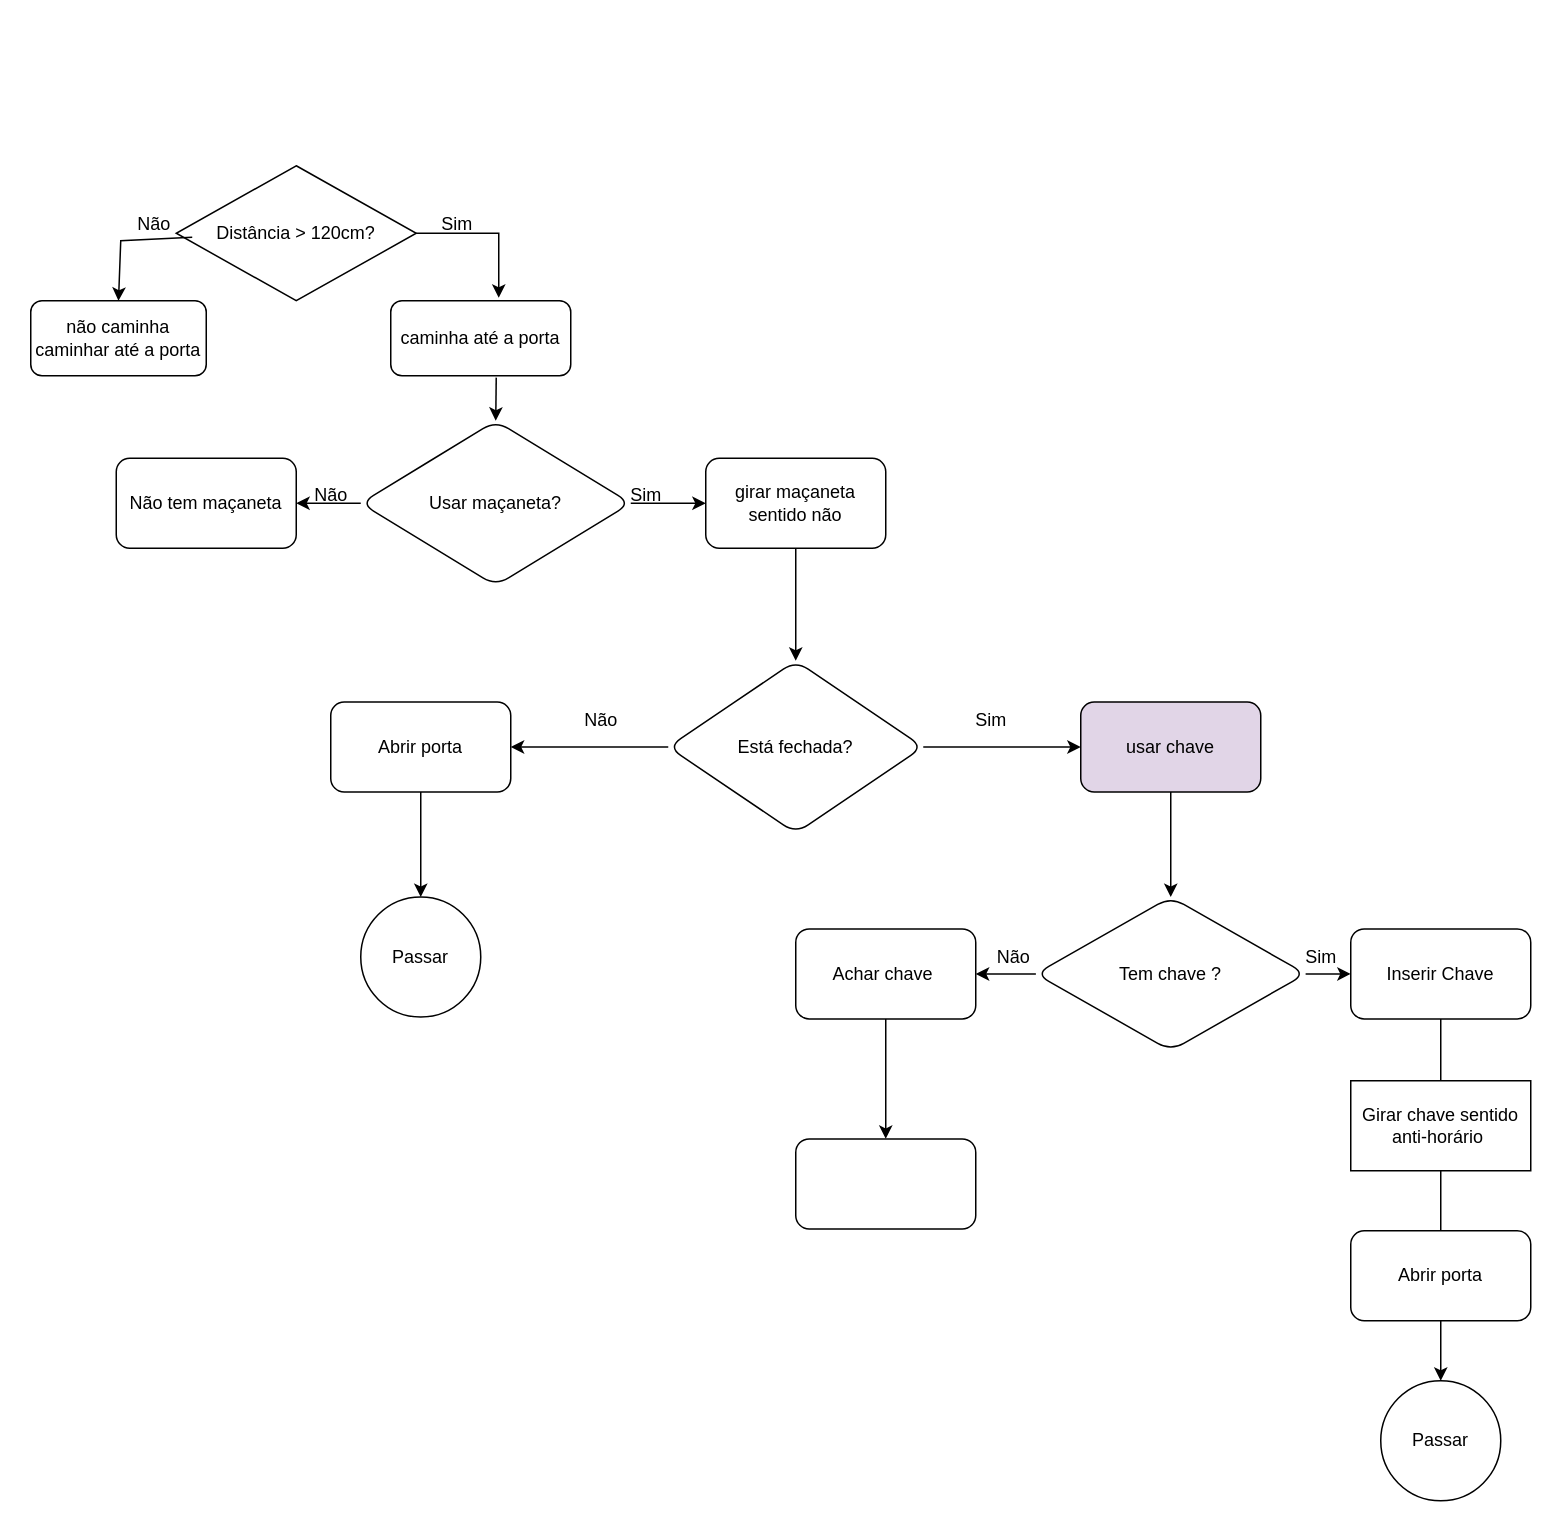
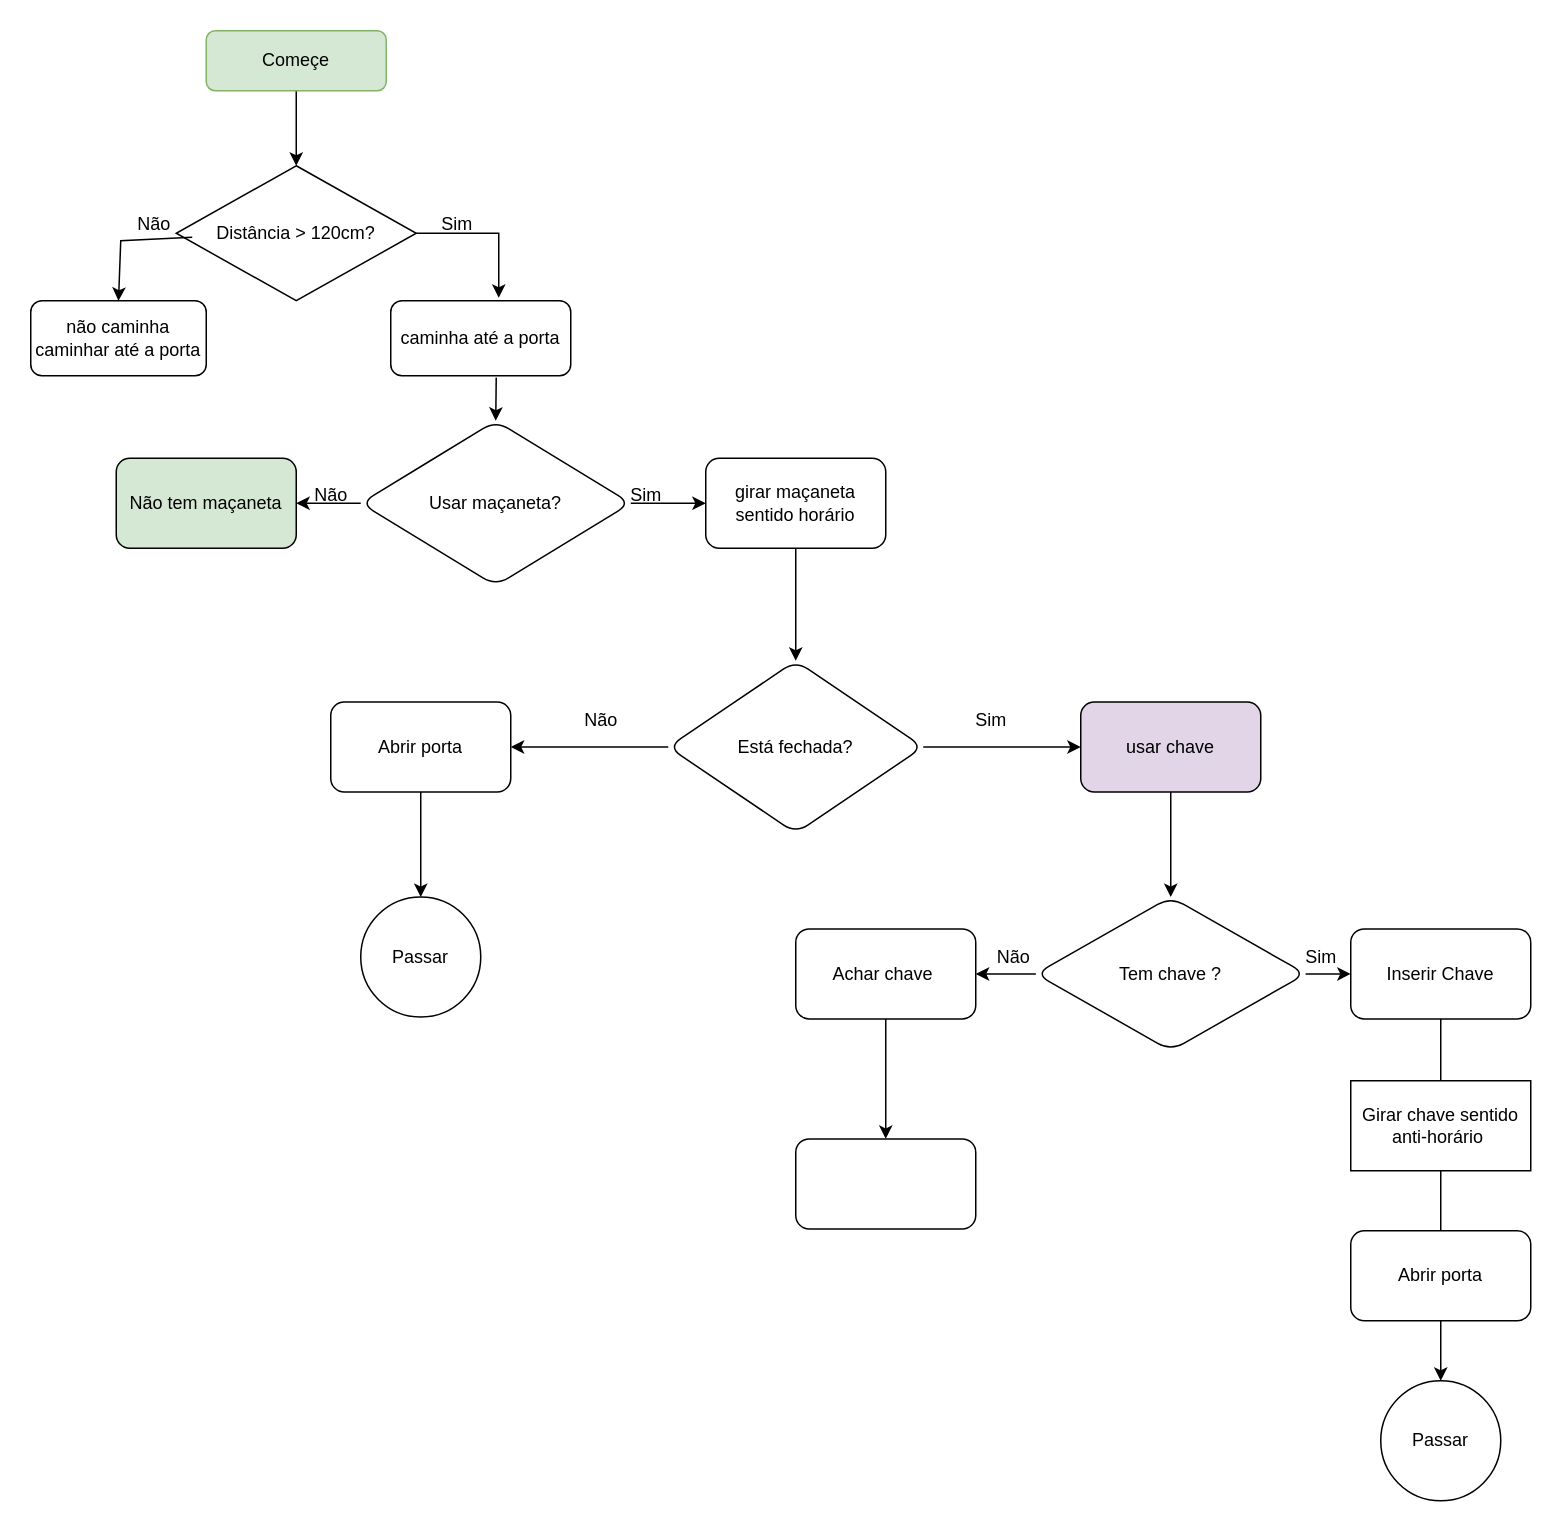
  <mxCell id="0" />
  <mxCell id="1" parent="0" />
  <mxCell id="2" style="edgeStyle=orthogonalEdgeStyle;rounded=0;orthogonalLoop=1;jettySize=auto;html=1;entryX=0.6;entryY=-0.04;entryDx=0;entryDy=0;entryPerimeter=0;" parent="1" source="3" target="7" edge="1"><mxGeometry relative="1" as="geometry"><Array as="points"><mxPoint x="332" y="155" /></Array><mxPoint x="332" y="190" as="targetPoint" /></mxGeometry></mxCell>
  <mxCell id="3" value="Distância &amp;gt; 120cm?" style="rhombus;whiteSpace=wrap;html=1;" parent="1" vertex="1"><mxGeometry x="117" y="110" width="160" height="90" as="geometry" /></mxCell>
+ <mxCell id="4" style="edgeStyle=orthogonalEdgeStyle;rounded=0;orthogonalLoop=1;jettySize=auto;html=1;" parent="1" source="5" target="3" edge="1"><mxGeometry relative="1" as="geometry" /></mxCell>
+ <mxCell id="5" value="Começe" style="rounded=1;whiteSpace=wrap;html=1;fillColor=#d5e8d4;strokeColor=#82b366;" parent="1" vertex="1"><mxGeometry x="137" y="20" width="120" height="40" as="geometry" /></mxCell>
  <mxCell id="6" value="não caminha caminhar até a porta" style="rounded=1;whiteSpace=wrap;html=1;" parent="1" vertex="1"><mxGeometry x="20" y="200" width="117" height="50" as="geometry" /></mxCell>
  <mxCell id="7" value="caminha até a porta" style="rounded=1;whiteSpace=wrap;html=1;" parent="1" vertex="1"><mxGeometry x="260" y="200" width="120" height="50" as="geometry" /></mxCell>
  <mxCell id="8" value="Não" style="text;html=1;align=center;verticalAlign=middle;resizable=0;points=[];autosize=1;" parent="1" vertex="1"><mxGeometry x="77" y="134" width="50" height="30" as="geometry" /></mxCell>
  <mxCell id="9" value="Sim" style="text;html=1;align=center;verticalAlign=middle;resizable=0;points=[];autosize=1;" parent="1" vertex="1"><mxGeometry x="284" y="134" width="40" height="30" as="geometry" /></mxCell>
  <mxCell id="10" value="" style="edgeStyle=orthogonalEdgeStyle;rounded=0;orthogonalLoop=1;jettySize=auto;html=1;" parent="1" source="12" target="14" edge="1"><mxGeometry relative="1" as="geometry" /></mxCell>
  <mxCell id="11" value="" style="edgeStyle=orthogonalEdgeStyle;rounded=0;orthogonalLoop=1;jettySize=auto;html=1;" parent="1" source="12" target="17" edge="1"><mxGeometry relative="1" as="geometry" /></mxCell>
  <mxCell id="12" value="Usar maçaneta?" style="rhombus;whiteSpace=wrap;html=1;rounded=1;" parent="1" vertex="1"><mxGeometry x="240" y="280" width="180" height="110" as="geometry" /></mxCell>
  <mxCell id="13" value="" style="endArrow=classic;html=1;rounded=0;entryX=0.5;entryY=0;entryDx=0;entryDy=0;exitX=0.586;exitY=1.025;exitDx=0;exitDy=0;exitPerimeter=0;" parent="1" source="7" target="12" edge="1"><mxGeometry width="50" height="50" relative="1" as="geometry"><mxPoint x="390" y="260" as="sourcePoint" /><mxPoint x="440" y="210" as="targetPoint" /></mxGeometry></mxCell>
- <mxCell id="14" value="Não tem maçaneta" style="whiteSpace=wrap;html=1;rounded=1;" parent="1" vertex="1"><mxGeometry x="77" y="305" width="120" height="60" as="geometry" /></mxCell>
+ <mxCell id="14" value="Não tem maçaneta" style="whiteSpace=wrap;html=1;rounded=1;fillColor=#d5e8d4;" parent="1" vertex="1"><mxGeometry x="77" y="305" width="120" height="60" as="geometry" /></mxCell>
  <mxCell id="15" value="Não" style="text;html=1;align=center;verticalAlign=middle;resizable=0;points=[];autosize=1;strokeColor=none;fillColor=none;" parent="1" vertex="1"><mxGeometry x="195" y="315" width="50" height="30" as="geometry" /></mxCell>
  <mxCell id="16" value="" style="edgeStyle=orthogonalEdgeStyle;rounded=0;orthogonalLoop=1;jettySize=auto;html=1;" parent="1" source="17" target="21" edge="1"><mxGeometry relative="1" as="geometry" /></mxCell>
- <mxCell id="17" value="girar maçaneta sentido não" style="whiteSpace=wrap;html=1;rounded=1;" parent="1" vertex="1"><mxGeometry x="470" y="305" width="120" height="60" as="geometry" /></mxCell>
+ <mxCell id="17" value="girar maçaneta sentido horário" style="whiteSpace=wrap;html=1;rounded=1;" parent="1" vertex="1"><mxGeometry x="470" y="305" width="120" height="60" as="geometry" /></mxCell>
  <mxCell id="18" value="Sim" style="text;html=1;align=center;verticalAlign=middle;resizable=0;points=[];autosize=1;strokeColor=none;fillColor=none;" parent="1" vertex="1"><mxGeometry x="410" y="315" width="40" height="30" as="geometry" /></mxCell>
  <mxCell id="19" value="" style="edgeStyle=orthogonalEdgeStyle;rounded=0;orthogonalLoop=1;jettySize=auto;html=1;" parent="1" source="21" target="23" edge="1"><mxGeometry relative="1" as="geometry" /></mxCell>
  <mxCell id="20" value="" style="edgeStyle=orthogonalEdgeStyle;rounded=0;orthogonalLoop=1;jettySize=auto;html=1;" parent="1" source="21" target="25" edge="1"><mxGeometry relative="1" as="geometry" /></mxCell>
  <mxCell id="21" value="Está fechada?" style="rhombus;whiteSpace=wrap;html=1;rounded=1;" parent="1" vertex="1"><mxGeometry x="445" y="440" width="170" height="115" as="geometry" /></mxCell>
  <mxCell id="22" value="" style="edgeStyle=orthogonalEdgeStyle;rounded=0;orthogonalLoop=1;jettySize=auto;html=1;" parent="1" source="23" target="31" edge="1"><mxGeometry relative="1" as="geometry" /></mxCell>
  <mxCell id="23" value="usar chave" style="whiteSpace=wrap;html=1;rounded=1;fillColor=#e1d5e7;" parent="1" vertex="1"><mxGeometry x="720" y="467.5" width="120" height="60" as="geometry" /></mxCell>
  <mxCell id="24" value="" style="edgeStyle=orthogonalEdgeStyle;rounded=0;orthogonalLoop=1;jettySize=auto;html=1;" parent="1" source="25" target="28" edge="1"><mxGeometry relative="1" as="geometry" /></mxCell>
  <mxCell id="25" value="Abrir porta" style="whiteSpace=wrap;html=1;rounded=1;" parent="1" vertex="1"><mxGeometry x="220" y="467.5" width="120" height="60" as="geometry" /></mxCell>
  <mxCell id="26" value="Sim" style="text;html=1;align=center;verticalAlign=middle;resizable=0;points=[];autosize=1;strokeColor=none;fillColor=none;" parent="1" vertex="1"><mxGeometry x="640" y="465" width="40" height="30" as="geometry" /></mxCell>
  <mxCell id="27" value="Não" style="text;html=1;align=center;verticalAlign=middle;resizable=0;points=[];autosize=1;strokeColor=none;fillColor=none;" parent="1" vertex="1"><mxGeometry x="375" y="465" width="50" height="30" as="geometry" /></mxCell>
  <mxCell id="28" value="Passar" style="ellipse;whiteSpace=wrap;html=1;rounded=1;" parent="1" vertex="1"><mxGeometry x="240" y="597.5" width="80" height="80" as="geometry" /></mxCell>
  <mxCell id="29" value="" style="edgeStyle=orthogonalEdgeStyle;rounded=0;orthogonalLoop=1;jettySize=auto;html=1;" parent="1" source="31" target="33" edge="1"><mxGeometry relative="1" as="geometry" /></mxCell>
  <mxCell id="30" value="" style="edgeStyle=orthogonalEdgeStyle;rounded=0;orthogonalLoop=1;jettySize=auto;html=1;" parent="1" source="31" target="36" edge="1"><mxGeometry relative="1" as="geometry" /></mxCell>
  <mxCell id="31" value="Tem chave ?" style="rhombus;whiteSpace=wrap;html=1;rounded=1;" parent="1" vertex="1"><mxGeometry x="690" y="597.5" width="180" height="102.5" as="geometry" /></mxCell>
  <mxCell id="32" value="" style="edgeStyle=orthogonalEdgeStyle;rounded=0;orthogonalLoop=1;jettySize=auto;html=1;startArrow=none;" parent="1" source="42" target="38" edge="1"><mxGeometry relative="1" as="geometry" /></mxCell>
  <mxCell id="33" value="Inserir Chave" style="whiteSpace=wrap;html=1;rounded=1;" parent="1" vertex="1"><mxGeometry x="900" y="618.75" width="120" height="60" as="geometry" /></mxCell>
  <mxCell id="34" value="Sim" style="text;html=1;align=center;verticalAlign=middle;resizable=0;points=[];autosize=1;strokeColor=none;fillColor=none;" parent="1" vertex="1"><mxGeometry x="860" y="622.5" width="40" height="30" as="geometry" /></mxCell>
  <mxCell id="35" value="" style="edgeStyle=orthogonalEdgeStyle;rounded=0;orthogonalLoop=1;jettySize=auto;html=1;" edge="1" parent="1" source="36" target="44"><mxGeometry relative="1" as="geometry" /></mxCell>
  <mxCell id="36" value="Achar chave&amp;nbsp;" style="whiteSpace=wrap;html=1;rounded=1;" parent="1" vertex="1"><mxGeometry x="530" y="618.75" width="120" height="60" as="geometry" /></mxCell>
  <mxCell id="37" value="Não" style="text;html=1;align=center;verticalAlign=middle;resizable=0;points=[];autosize=1;strokeColor=none;fillColor=none;" parent="1" vertex="1"><mxGeometry x="650" y="622.5" width="50" height="30" as="geometry" /></mxCell>
  <mxCell id="38" value="Passar" style="ellipse;whiteSpace=wrap;html=1;rounded=1;" parent="1" vertex="1"><mxGeometry x="920" y="920" width="80" height="80" as="geometry" /></mxCell>
  <mxCell id="39" value="" style="endArrow=classic;html=1;rounded=0;exitX=1.013;exitY=0.789;exitDx=0;exitDy=0;exitPerimeter=0;entryX=0.5;entryY=0;entryDx=0;entryDy=0;" parent="1" source="8" target="6" edge="1"><mxGeometry width="50" height="50" relative="1" as="geometry"><mxPoint x="80" y="120" as="sourcePoint" /><mxPoint x="80" y="190" as="targetPoint" /><Array as="points"><mxPoint x="80" y="160" /></Array></mxGeometry></mxCell>
  <mxCell id="40" value="Girar chave sentido anti-horário&amp;nbsp;" style="rounded=0;whiteSpace=wrap;html=1;" parent="1" vertex="1"><mxGeometry x="900" y="720" width="120" height="60" as="geometry" /></mxCell>
  <mxCell id="41" value="" style="edgeStyle=orthogonalEdgeStyle;rounded=0;orthogonalLoop=1;jettySize=auto;html=1;endArrow=none;" parent="1" source="33" target="40" edge="1"><mxGeometry relative="1" as="geometry"><mxPoint x="960" y="678.75" as="sourcePoint" /><mxPoint x="960" y="870" as="targetPoint" /></mxGeometry></mxCell>
  <mxCell id="42" value="Abrir porta" style="rounded=1;whiteSpace=wrap;html=1;" parent="1" vertex="1"><mxGeometry x="900" y="820" width="120" height="60" as="geometry" /></mxCell>
  <mxCell id="43" value="" style="edgeStyle=orthogonalEdgeStyle;rounded=0;orthogonalLoop=1;jettySize=auto;html=1;startArrow=none;endArrow=none;" parent="1" source="40" target="42" edge="1"><mxGeometry relative="1" as="geometry"><mxPoint x="960" y="780" as="sourcePoint" /><mxPoint x="960" y="990" as="targetPoint" /></mxGeometry></mxCell>
  <mxCell id="44" value="" style="whiteSpace=wrap;html=1;rounded=1;" vertex="1" parent="1"><mxGeometry x="530" y="758.75" width="120" height="60" as="geometry" /></mxCell>
